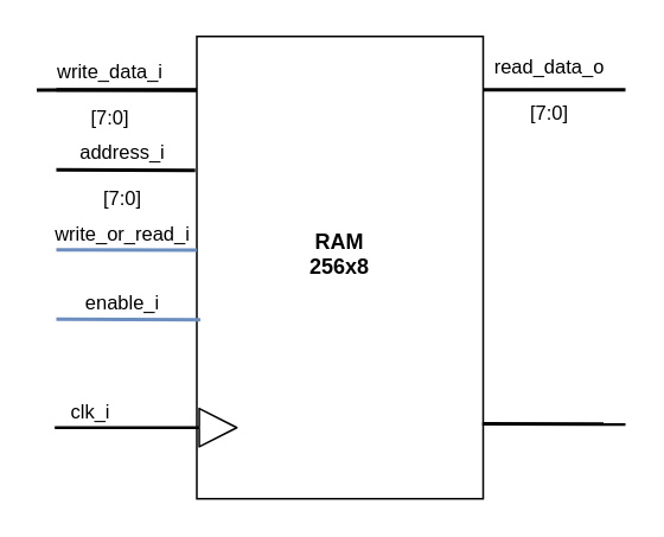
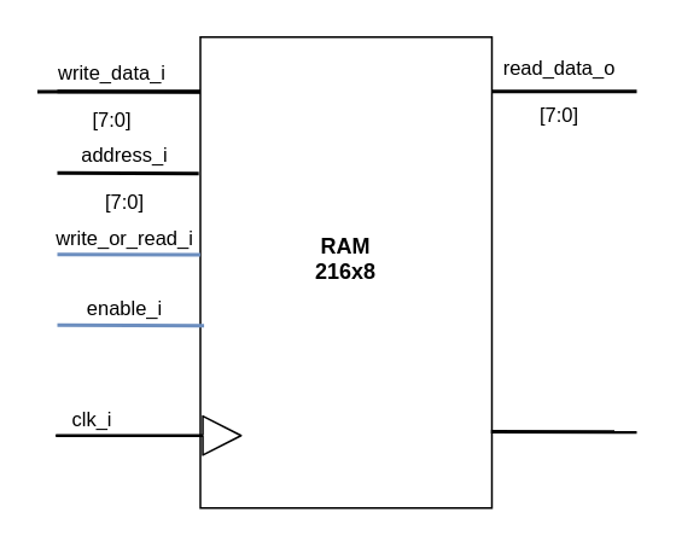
  <mxCell id="0" />
  <mxCell id="1" parent="0" />
  <mxCell id="2" style="edgeStyle=orthogonalEdgeStyle;rounded=0;orthogonalLoop=1;jettySize=auto;html=1;endArrow=none;endFill=0;strokeWidth=2;" parent="1" edge="1"><mxGeometry relative="1" as="geometry"><mxPoint x="351" y="50" as="targetPoint" /><Array as="points"><mxPoint x="311" y="50" /><mxPoint x="311" y="50" /></Array><mxPoint x="271" y="50" as="sourcePoint" /></mxGeometry></mxCell>
- <mxCell id="3" value="&lt;b&gt;RAM&lt;/b&gt;&lt;div&gt;&lt;b&gt;256x8&lt;/b&gt;&lt;/div&gt;&lt;div&gt;&lt;b&gt;&lt;br&gt;&lt;/b&gt;&lt;/div&gt;" style="rounded=0;whiteSpace=wrap;html=1;" parent="1" vertex="1"><mxGeometry x="110" y="20" width="161" height="260" as="geometry" /></mxCell>
+ <mxCell id="3" value="&lt;b&gt;RAM&lt;/b&gt;&lt;div&gt;&lt;b&gt;216x8&lt;/b&gt;&lt;/div&gt;&lt;div&gt;&lt;b&gt;&lt;br&gt;&lt;/b&gt;&lt;/div&gt;" style="rounded=0;whiteSpace=wrap;html=1;" parent="1" vertex="1"><mxGeometry x="110" y="20" width="161" height="260" as="geometry" /></mxCell>
  <mxCell id="4" value="" style="endArrow=none;html=1;rounded=0;labelBackgroundColor=none;startSize=8;endSize=8;strokeColor=#000000;strokeWidth=2;jumpSize=8;entryX=-0.003;entryY=0.179;entryDx=0;entryDy=0;entryPerimeter=0;fillColor=#dae8fc;" parent="1" edge="1"><mxGeometry width="50" height="50" relative="1" as="geometry"><mxPoint x="31" y="95" as="sourcePoint" /><mxPoint x="109.127" y="95.36" as="targetPoint" /></mxGeometry></mxCell>
  <mxCell id="5" value="&lt;div&gt;address_i&lt;/div&gt;&lt;div&gt;&lt;br&gt;&lt;/div&gt;&lt;div&gt;[7:0]&lt;br&gt;&lt;/div&gt;" style="edgeLabel;html=1;align=center;verticalAlign=middle;resizable=0;points=[];labelBackgroundColor=none;" parent="4" vertex="1" connectable="0"><mxGeometry x="-0.372" y="-2" relative="1" as="geometry"><mxPoint x="12" as="offset" /></mxGeometry></mxCell>
  <mxCell id="6" value="" style="endArrow=none;html=1;rounded=0;labelBackgroundColor=none;startSize=8;endSize=8;strokeColor=#6c8ebf;strokeWidth=2;jumpSize=8;fillColor=#dae8fc;" parent="1" edge="1"><mxGeometry width="50" height="50" relative="1" as="geometry"><mxPoint x="31" y="140" as="sourcePoint" /><mxPoint x="110" y="140.18" as="targetPoint" /></mxGeometry></mxCell>
  <mxCell id="7" value="&lt;div&gt;write_or_read_i&lt;/div&gt;" style="edgeLabel;html=1;align=center;verticalAlign=middle;resizable=0;points=[];labelBackgroundColor=none;" parent="6" vertex="1" connectable="0"><mxGeometry x="-0.372" y="-2" relative="1" as="geometry"><mxPoint x="12" y="-12" as="offset" /></mxGeometry></mxCell>
  <mxCell id="8" value="" style="endArrow=none;html=1;rounded=0;labelBackgroundColor=none;startSize=8;endSize=8;strokeColor=default;strokeWidth=2;jumpSize=8;entryX=0;entryY=0.071;entryDx=0;entryDy=0;entryPerimeter=0;" parent="1" edge="1"><mxGeometry width="50" height="50" relative="1" as="geometry"><mxPoint x="20" y="50.18" as="sourcePoint" /><mxPoint x="110" y="50" as="targetPoint" /></mxGeometry></mxCell>
  <mxCell id="9" value="&lt;div&gt;write_data_i&lt;/div&gt;&lt;div&gt;&lt;br&gt;&lt;/div&gt;&lt;div&gt;[7:0]&lt;br&gt;&lt;/div&gt;" style="edgeLabel;html=1;align=center;verticalAlign=middle;resizable=0;points=[];labelBackgroundColor=none;" parent="8" vertex="1" connectable="0"><mxGeometry x="-0.372" y="-2" relative="1" as="geometry"><mxPoint x="12" as="offset" /></mxGeometry></mxCell>
  <mxCell id="10" value="" style="endArrow=none;html=1;rounded=0;labelBackgroundColor=none;startSize=8;endSize=8;strokeColor=default;strokeWidth=2;jumpSize=8;exitX=0.997;exitY=0.838;exitDx=0;exitDy=0;exitPerimeter=0;" parent="1" source="3" edge="1"><mxGeometry width="50" height="50" relative="1" as="geometry"><mxPoint x="490" y="430" as="sourcePoint" /><mxPoint x="351" y="238" as="targetPoint" /></mxGeometry></mxCell>
  <mxCell id="11" value="&lt;div&gt;read_data_o&lt;/div&gt;&lt;div&gt;&lt;br&gt;&lt;/div&gt;&lt;div&gt;[7:0]&lt;br&gt;&lt;/div&gt;" style="edgeLabel;html=1;align=center;verticalAlign=middle;resizable=0;points=[];labelBackgroundColor=none;" parent="10" vertex="1" connectable="0"><mxGeometry x="-0.372" y="-2" relative="1" as="geometry"><mxPoint x="12" y="-189.92" as="offset" /></mxGeometry></mxCell>
  <mxCell id="12" value="" style="endArrow=none;html=1;rounded=0;labelBackgroundColor=none;startSize=8;endSize=8;strokeColor=#6c8ebf;strokeWidth=2;jumpSize=8;entryX=0.007;entryY=0.379;entryDx=0;entryDy=0;entryPerimeter=0;fillColor=#dae8fc;" parent="1" edge="1"><mxGeometry width="50" height="50" relative="1" as="geometry"><mxPoint x="31" y="179" as="sourcePoint" /><mxPoint x="112.037" y="179.36" as="targetPoint" /></mxGeometry></mxCell>
  <mxCell id="13" value="enable_i" style="edgeLabel;html=1;align=center;verticalAlign=middle;resizable=0;points=[];labelBackgroundColor=none;" parent="12" vertex="1" connectable="0"><mxGeometry x="-0.372" y="-2" relative="1" as="geometry"><mxPoint x="12" y="-12" as="offset" /></mxGeometry></mxCell>
  <mxCell id="14" value="" style="shape=flexArrow;endArrow=classic;html=1;strokeWidth=1;width=0.571;endSize=6.714;" parent="1" edge="1"><mxGeometry width="50" height="50" relative="1" as="geometry"><mxPoint x="30" y="240" as="sourcePoint" /><mxPoint x="133" y="240" as="targetPoint" /></mxGeometry></mxCell>
  <mxCell id="15" value="clk_i" style="edgeLabel;html=1;align=center;verticalAlign=middle;resizable=0;points=[];" parent="14" vertex="1" connectable="0"><mxGeometry x="-0.634" relative="1" as="geometry"><mxPoint y="-10" as="offset" /></mxGeometry></mxCell>
  <mxCell id="16" value="" style="endArrow=none;html=1;rounded=0;labelBackgroundColor=none;startSize=8;endSize=8;strokeColor=#000000;strokeWidth=2;jumpSize=8;entryX=-0.003;entryY=0.179;entryDx=0;entryDy=0;entryPerimeter=0;fillColor=#dae8fc;" parent="1" edge="1"><mxGeometry width="50" height="50" relative="1" as="geometry"><mxPoint x="31" y="50" as="sourcePoint" /><mxPoint x="109.997" y="50.36" as="targetPoint" /></mxGeometry></mxCell>
  <mxCell id="17" value="&lt;div&gt;&lt;br&gt;&lt;/div&gt;" style="edgeLabel;html=1;align=center;verticalAlign=middle;resizable=0;points=[];labelBackgroundColor=none;" parent="16" vertex="1" connectable="0"><mxGeometry x="-0.372" y="-2" relative="1" as="geometry"><mxPoint x="12" as="offset" /></mxGeometry></mxCell>
